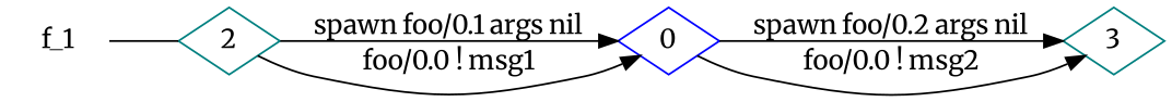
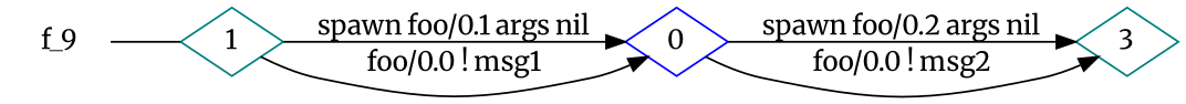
  digraph {
    fontname=Merriweather
    rankdir=LR
    node [color=blue fontname=Merriweather shape=diamond]
    edge [fontname=Merriweather]
-   n1 [label=f_1 shape=plaintext]
-   n2 [color=teal label=2]
+   n1 [label=f_9 shape=plaintext]
+   n2 [color=teal label=1]
    n3 [label=0]
    n4 [color=teal label=3]
    n1 -> n2 [arrowhead=none]
    n2 -> n3 [label="spawn foo/0.1 args nil"]
    n2 -> n3 [label="foo/0.0 ! msg1"]
    n3 -> n4 [label="spawn foo/0.2 args nil"]
    n3 -> n4 [label="foo/0.0 ! msg2"]
  }
